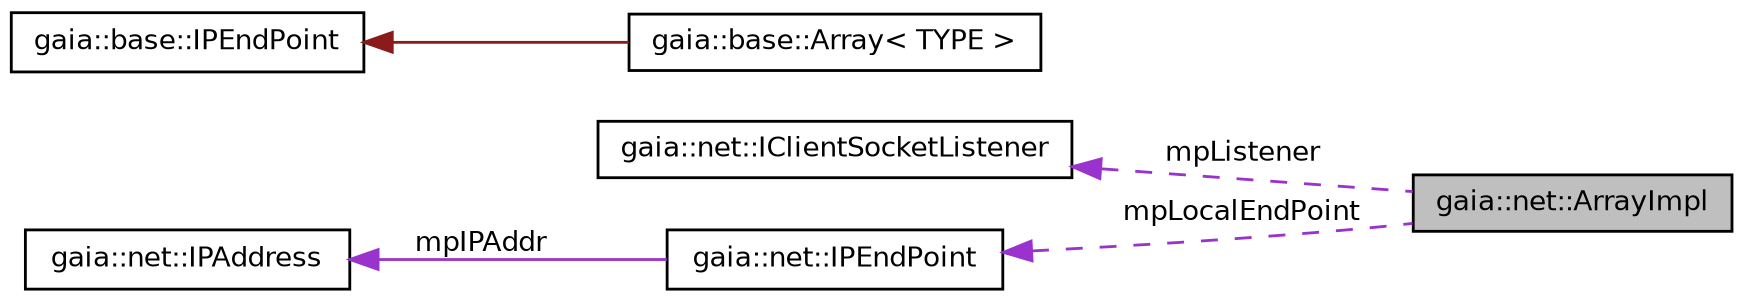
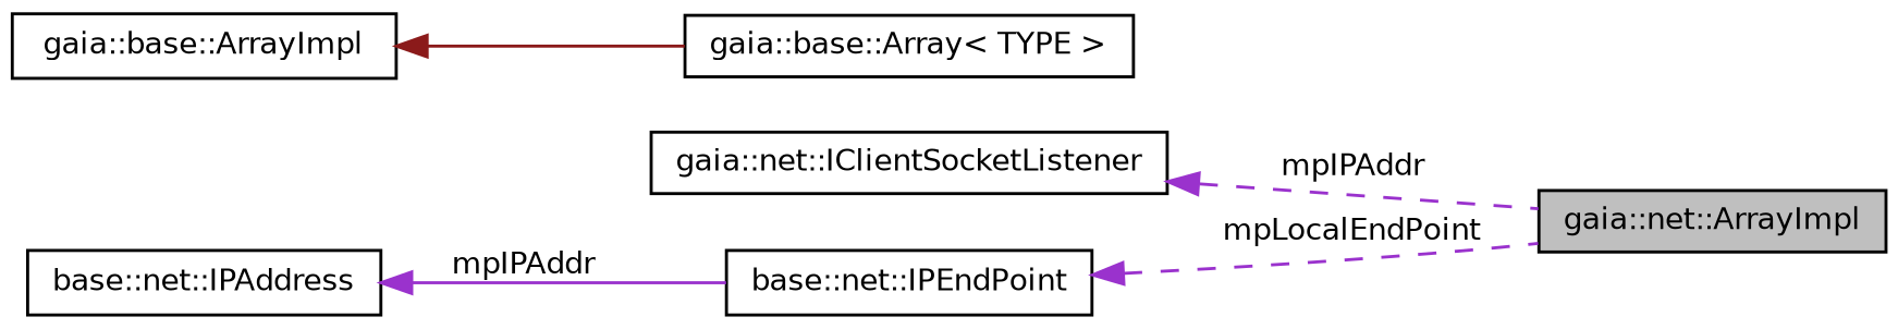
  digraph {
    rankdir=LR
    node [color=black fillcolor=white fontname=Helvetica fontsize=10 shape=record style=filled]
    edge [color=darkorchid3 dir=back fontname=Helvetica fontsize=10 labelfontname=Helvetica labelfontsize=10 style=dashed]
    n1 [fillcolor=grey75 fontcolor=black height=0.2 label="gaia::net::ArrayImpl" width=0.4]
    n2 [height=0.2 label="gaia::net::IClientSocketListener" width=0.4]
-   n3 [height=0.2 label="gaia::base::IPEndPoint" width=0.4]
+   n3 [height=0.2 label="gaia::base::ArrayImpl" width=0.4]
    n4 [height=0.2 label="gaia::base::Array\< TYPE \>" width=0.4]
-   n5 [height=0.2 label="gaia::net::IPEndPoint" width=0.4]
-   n6 [height=0.2 label="gaia::net::IPAddress" width=0.4]
-   n2 -> n1 [label=mpListener]
+   n5 [height=0.2 label="base::net::IPEndPoint" width=0.4]
+   n6 [height=0.2 label="base::net::IPAddress" width=0.4]
+   n2 -> n1 [label=mpIPAddr]
    n3 -> n4 [color=firebrick4 style=solid]
    n5 -> n1 [label=mpLocalEndPoint]
    n6 -> n5 [label=mpIPAddr style=solid]
  }
